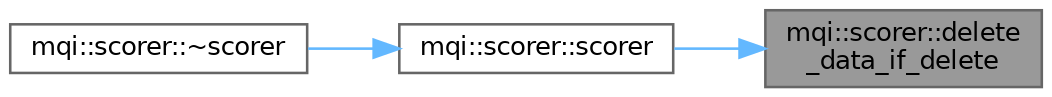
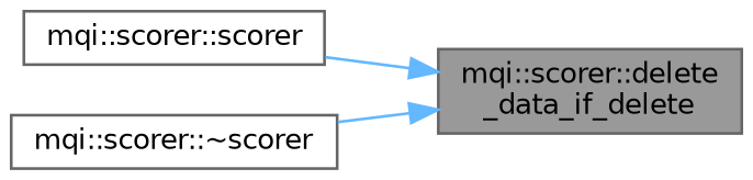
  digraph {
    rankdir=RL
    node [color=grey40 fillcolor=white fontname=Helvetica fontsize=10 shape=box style=filled]
    edge [color=steelblue1 dir=back fontname=Helvetica fontsize=10 labelfontname=Helvetica labelfontsize=10 style=solid]
    n1 [color=gray40 fillcolor=grey60 fontcolor=black height=0.2 label="mqi::scorer::delete\l_data_if_delete" width=0.4]
    n2 [height=0.2 label="mqi::scorer::scorer" width=0.4]
    n3 [height=0.2 label="mqi::scorer::~scorer" width=0.4]
    n1 -> n2
-   n2 -> n3
+   n1 -> n3
  }
